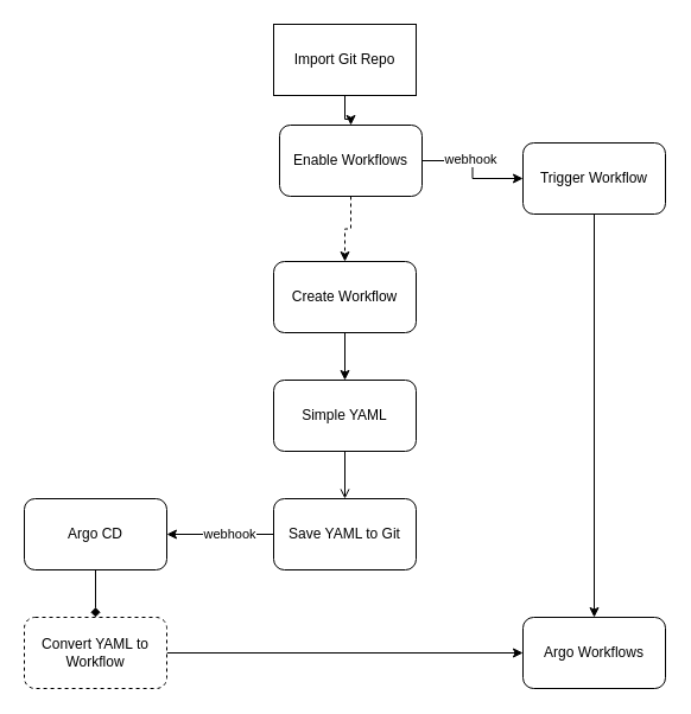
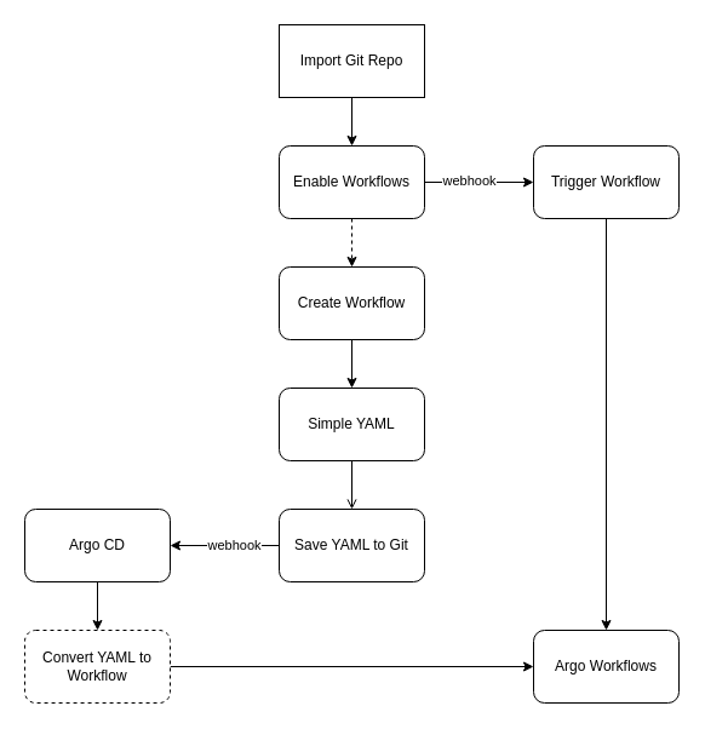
  <mxCell id="0" />
  <mxCell id="1" parent="0" />
  <mxCell id="2" value="" style="edgeStyle=orthogonalEdgeStyle;rounded=0;orthogonalLoop=1;jettySize=auto;html=1;" edge="1" parent="1" source="3" target="7"><mxGeometry relative="1" as="geometry" /></mxCell>
  <mxCell id="3" value="Import Git Repo" style="whiteSpace=wrap;html=1;rounded=0;" vertex="1" parent="1"><mxGeometry x="230" y="20" width="120" height="60" as="geometry" /></mxCell>
  <mxCell id="4" value="" style="edgeStyle=orthogonalEdgeStyle;rounded=0;orthogonalLoop=1;jettySize=auto;html=1;dashed=1;" edge="1" parent="1" source="7" target="9"><mxGeometry relative="1" as="geometry" /></mxCell>
  <mxCell id="5" value="" style="edgeStyle=orthogonalEdgeStyle;rounded=0;orthogonalLoop=1;jettySize=auto;html=1;" edge="1" parent="1" source="7" target="21"><mxGeometry relative="1" as="geometry" /></mxCell>
  <mxCell id="6" value="webhook" style="edgeLabel;html=1;align=center;verticalAlign=middle;resizable=0;points=[];" vertex="1" connectable="0" parent="5"><mxGeometry x="-0.2" y="2" relative="1" as="geometry"><mxPoint as="offset" /></mxGeometry></mxCell>
- <mxCell id="7" value="Enable Workflows" style="whiteSpace=wrap;html=1;rounded=1;" vertex="1" parent="1"><mxGeometry x="235" y="105" width="120" height="60" as="geometry" /></mxCell>
+ <mxCell id="7" value="Enable Workflows" style="whiteSpace=wrap;html=1;rounded=1;" vertex="1" parent="1"><mxGeometry x="230" y="120" width="120" height="60" as="geometry" /></mxCell>
  <mxCell id="8" value="" style="edgeStyle=orthogonalEdgeStyle;rounded=0;orthogonalLoop=1;jettySize=auto;html=1;" edge="1" parent="1" source="9" target="11"><mxGeometry relative="1" as="geometry" /></mxCell>
  <mxCell id="9" value="Create Workflow" style="whiteSpace=wrap;html=1;rounded=1;" vertex="1" parent="1"><mxGeometry x="230" y="220" width="120" height="60" as="geometry" /></mxCell>
  <mxCell id="10" value="" style="edgeStyle=orthogonalEdgeStyle;rounded=0;orthogonalLoop=1;jettySize=auto;html=1;endArrow=open;" edge="1" parent="1" source="11" target="14"><mxGeometry relative="1" as="geometry" /></mxCell>
  <mxCell id="11" value="Simple YAML" style="whiteSpace=wrap;html=1;rounded=1;" vertex="1" parent="1"><mxGeometry x="230" y="320" width="120" height="60" as="geometry" /></mxCell>
  <mxCell id="12" value="" style="edgeStyle=orthogonalEdgeStyle;rounded=0;orthogonalLoop=1;jettySize=auto;html=1;" edge="1" parent="1" source="14" target="16"><mxGeometry relative="1" as="geometry" /></mxCell>
  <mxCell id="13" value="webhook" style="edgeLabel;html=1;align=center;verticalAlign=middle;resizable=0;points=[];" vertex="1" connectable="0" parent="12"><mxGeometry x="-0.16" y="-1" relative="1" as="geometry"><mxPoint as="offset" /></mxGeometry></mxCell>
  <mxCell id="14" value="Save YAML to Git" style="whiteSpace=wrap;html=1;rounded=1;" vertex="1" parent="1"><mxGeometry x="230" y="420" width="120" height="60" as="geometry" /></mxCell>
- <mxCell id="15" value="" style="edgeStyle=orthogonalEdgeStyle;rounded=0;orthogonalLoop=1;jettySize=auto;html=1;endArrow=diamond;" edge="1" parent="1" source="16" target="18"><mxGeometry relative="1" as="geometry" /></mxCell>
+ <mxCell id="15" value="" style="edgeStyle=orthogonalEdgeStyle;rounded=0;orthogonalLoop=1;jettySize=auto;html=1;" edge="1" parent="1" source="16" target="18"><mxGeometry relative="1" as="geometry" /></mxCell>
  <mxCell id="16" value="Argo CD" style="whiteSpace=wrap;html=1;rounded=1;" vertex="1" parent="1"><mxGeometry x="20" y="420" width="120" height="60" as="geometry" /></mxCell>
  <mxCell id="17" value="" style="edgeStyle=orthogonalEdgeStyle;rounded=0;orthogonalLoop=1;jettySize=auto;html=1;" edge="1" parent="1" source="18" target="19"><mxGeometry relative="1" as="geometry" /></mxCell>
  <mxCell id="18" value="Convert YAML to Workflow" style="whiteSpace=wrap;html=1;rounded=1;dashed=1;" vertex="1" parent="1"><mxGeometry x="20" y="520" width="120" height="60" as="geometry" /></mxCell>
  <mxCell id="19" value="Argo Workflows" style="whiteSpace=wrap;html=1;rounded=1;" vertex="1" parent="1"><mxGeometry x="440" y="520" width="120" height="60" as="geometry" /></mxCell>
  <mxCell id="20" style="edgeStyle=orthogonalEdgeStyle;rounded=0;orthogonalLoop=1;jettySize=auto;html=1;" edge="1" parent="1" source="21" target="19"><mxGeometry relative="1" as="geometry" /></mxCell>
  <mxCell id="21" value="Trigger Workflow" style="whiteSpace=wrap;html=1;rounded=1;" vertex="1" parent="1"><mxGeometry x="440" y="120" width="120" height="60" as="geometry" /></mxCell>
